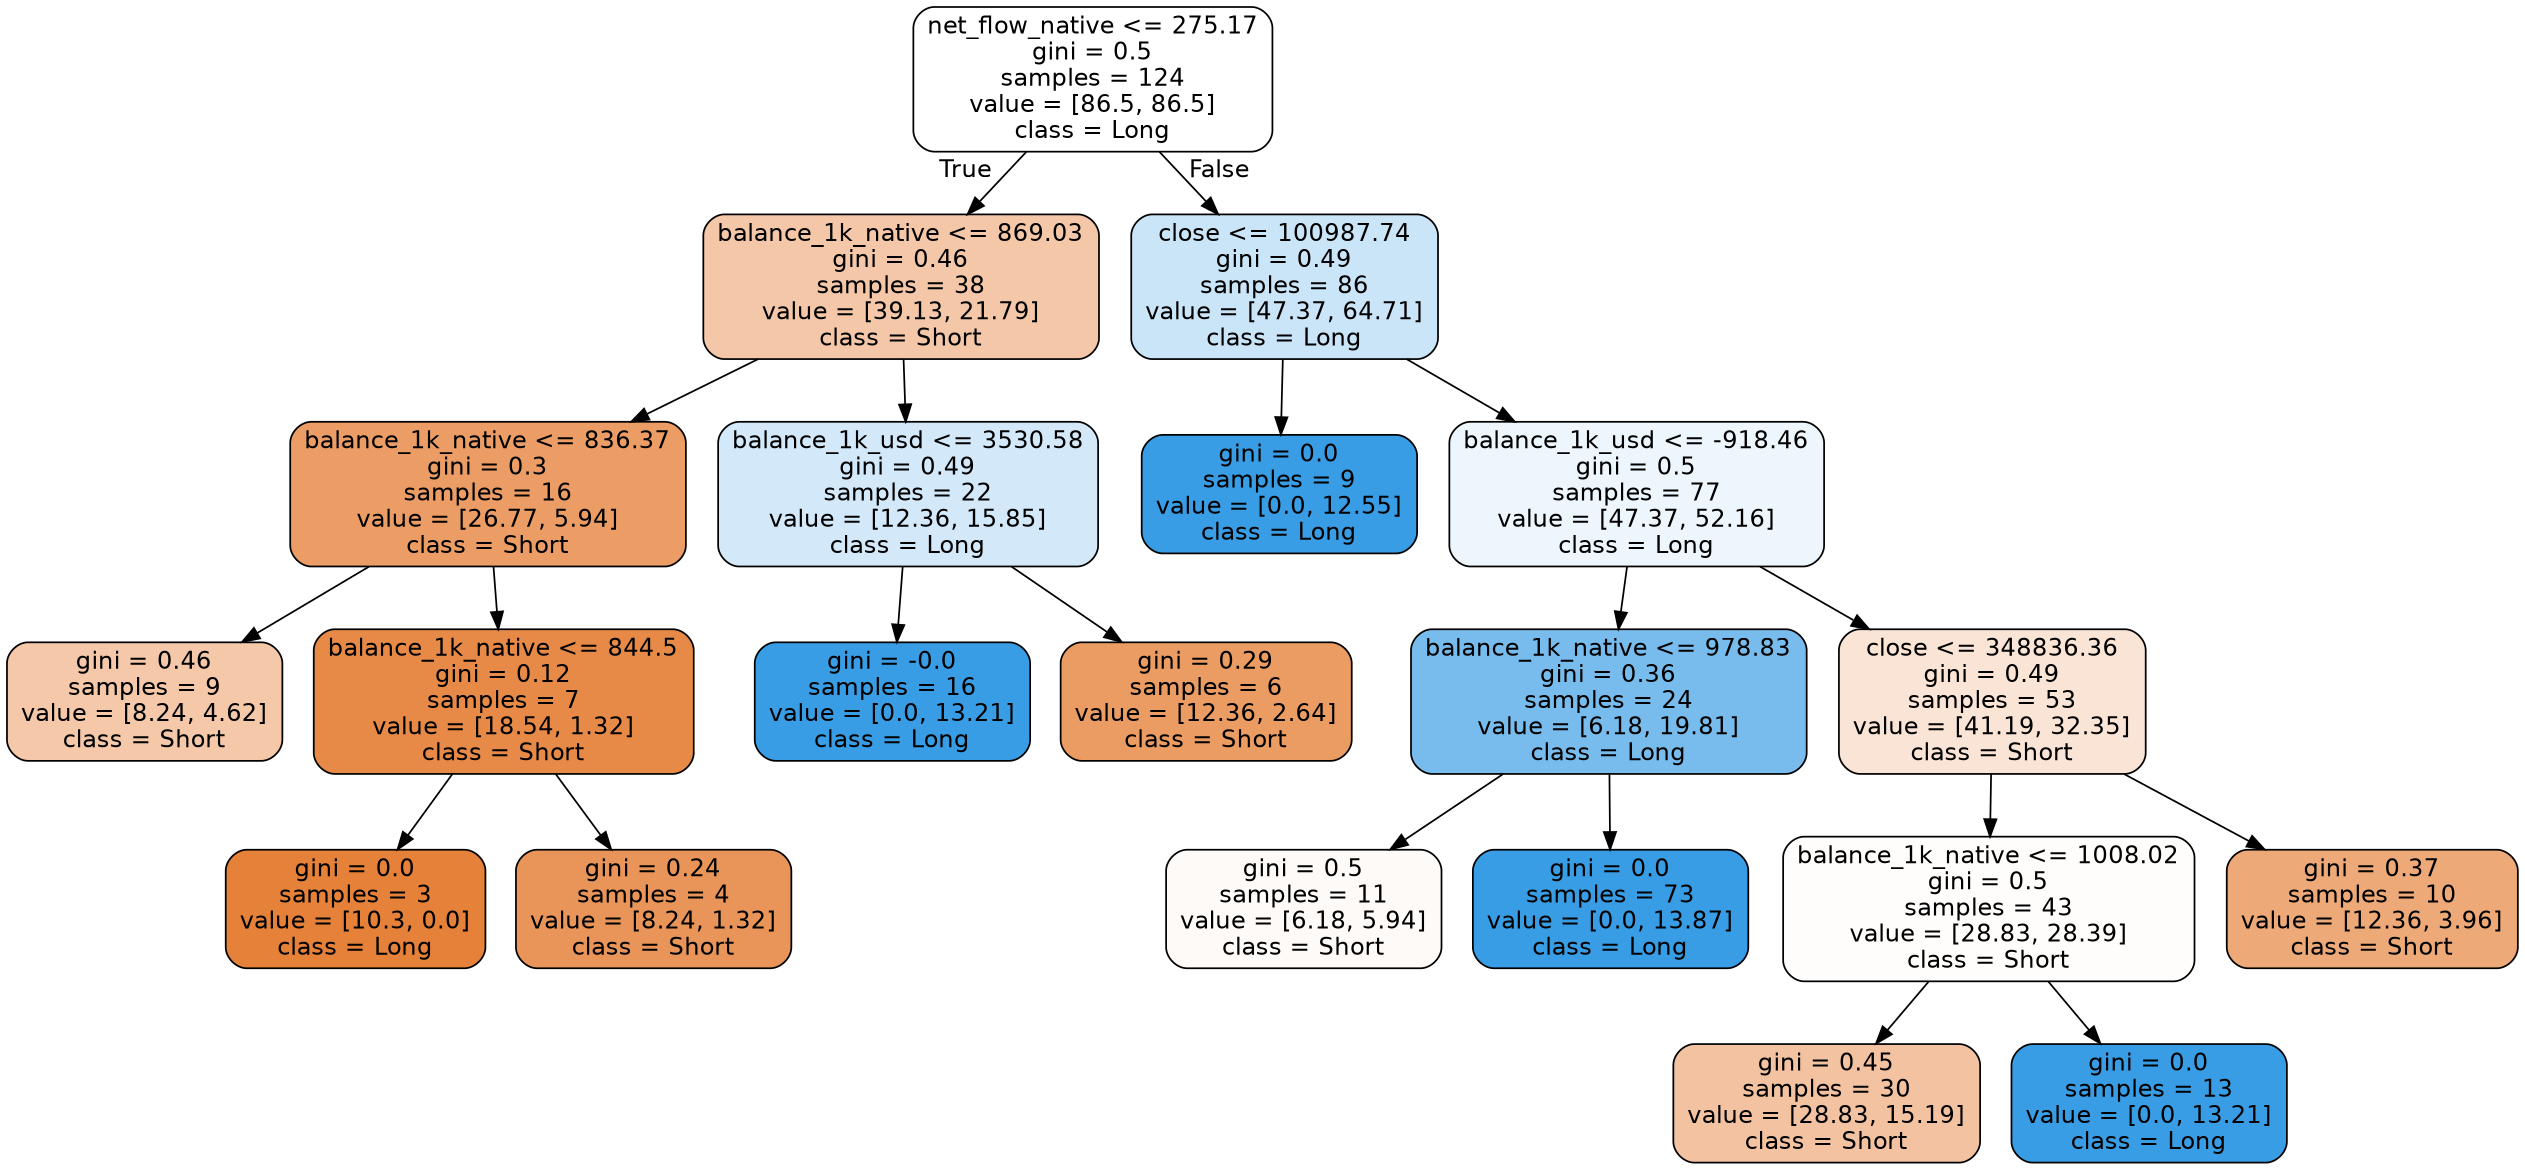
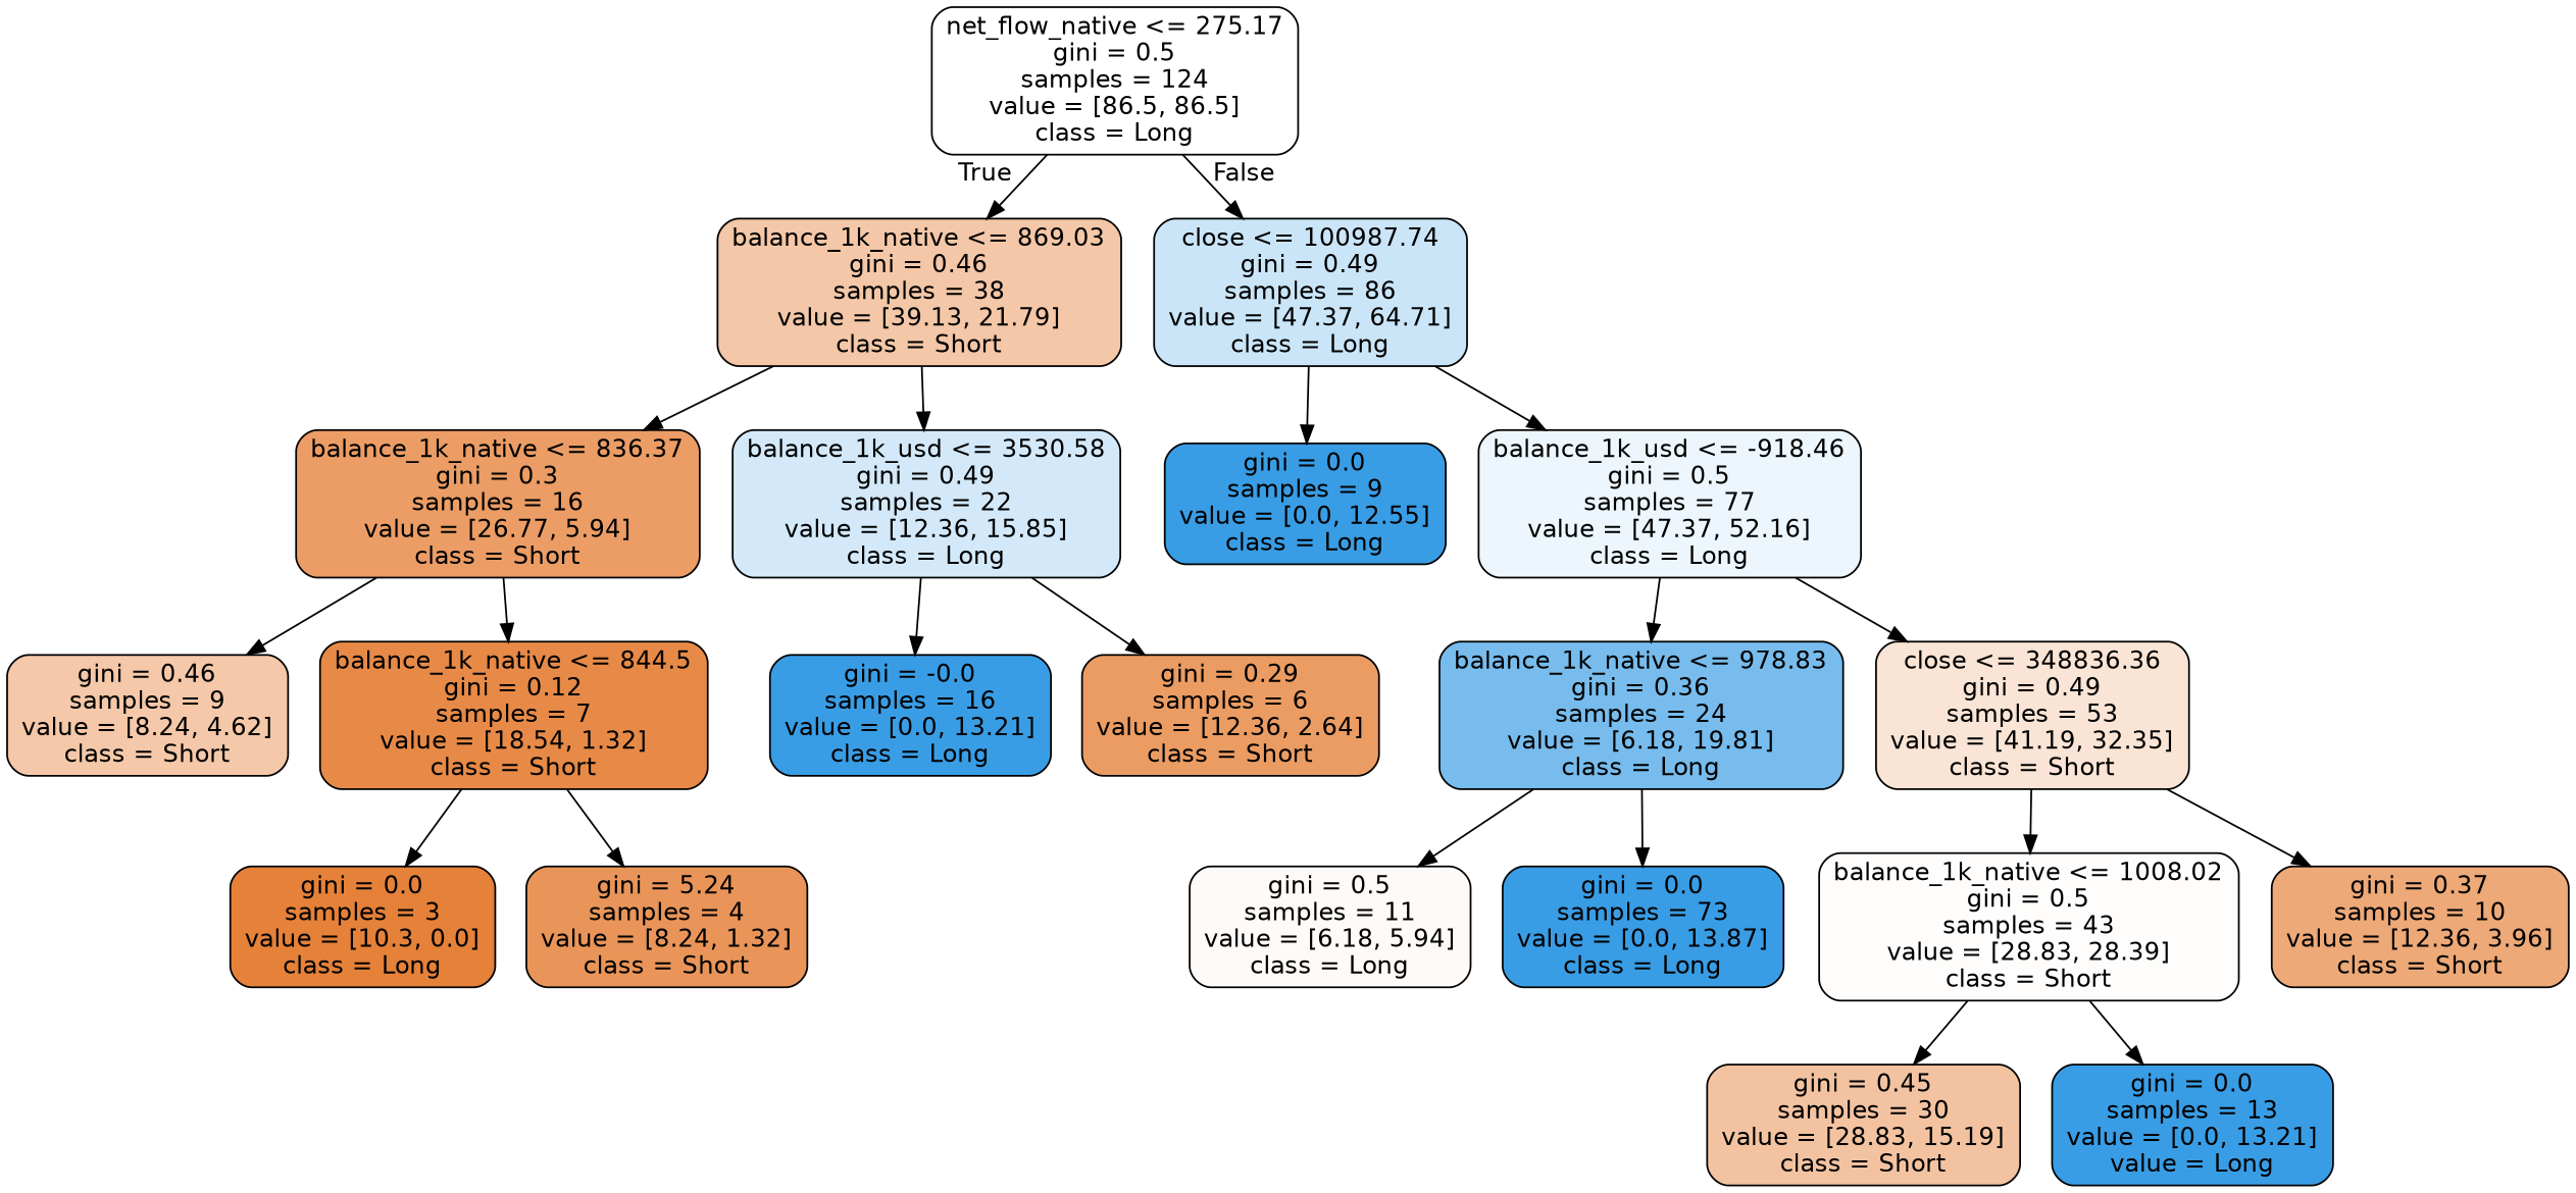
  digraph {
    node [color=black fillcolor="#399de5" fontname=helvetica shape=box style="filled, rounded"]
    edge [fontname=helvetica]
    n1 [fillcolor="#ffffff" label="net_flow_native <= 275.17\ngini = 0.5\nsamples = 124\nvalue = [86.5, 86.5]\nclass = Long"]
    n2 [fillcolor="#f3c7a7" label="balance_1k_native <= 869.03\ngini = 0.46\nsamples = 38\nvalue = [39.13, 21.79]\nclass = Short"]
    n3 [fillcolor="#cae5f8" label="close <= 100987.74\ngini = 0.49\nsamples = 86\nvalue = [47.37, 64.71]\nclass = Long"]
    n4 [fillcolor="#eb9d65" label="balance_1k_native <= 836.37\ngini = 0.3\nsamples = 16\nvalue = [26.77, 5.94]\nclass = Short"]
    n5 [fillcolor="#d3e9f9" label="balance_1k_usd <= 3530.58\ngini = 0.49\nsamples = 22\nvalue = [12.36, 15.85]\nclass = Long"]
    n6 [label="gini = 0.0\nsamples = 9\nvalue = [0.0, 12.55]\nclass = Long"]
    n7 [fillcolor="#edf6fd" label="balance_1k_usd <= -918.46\ngini = 0.5\nsamples = 77\nvalue = [47.37, 52.16]\nclass = Long"]
    n8 [fillcolor="#f4c8a8" label="gini = 0.46\nsamples = 9\nvalue = [8.24, 4.62]\nclass = Short"]
    n9 [fillcolor="#e78a47" label="balance_1k_native <= 844.5\ngini = 0.12\nsamples = 7\nvalue = [18.54, 1.32]\nclass = Short"]
    n10 [label="gini = -0.0\nsamples = 16\nvalue = [0.0, 13.21]\nclass = Long"]
    n11 [fillcolor="#eb9c63" label="gini = 0.29\nsamples = 6\nvalue = [12.36, 2.64]\nclass = Short"]
    n12 [fillcolor="#e58139" label="gini = 0.0\nsamples = 3\nvalue = [10.3, 0.0]\nclass = Long"]
-   n13 [fillcolor="#e99559" label="gini = 0.24\nsamples = 4\nvalue = [8.24, 1.32]\nclass = Short"]
+   n13 [fillcolor="#e99559" label="gini = 5.24\nsamples = 4\nvalue = [8.24, 1.32]\nclass = Short"]
    n14 [fillcolor="#77bced" label="balance_1k_native <= 978.83\ngini = 0.36\nsamples = 24\nvalue = [6.18, 19.81]\nclass = Long"]
    n15 [fillcolor="#f9e4d5" label="close <= 348836.36\ngini = 0.49\nsamples = 53\nvalue = [41.19, 32.35]\nclass = Short"]
-   n16 [fillcolor="#fefaf7" label="gini = 0.5\nsamples = 11\nvalue = [6.18, 5.94]\nclass = Short"]
+   n16 [fillcolor="#fefaf7" label="gini = 0.5\nsamples = 11\nvalue = [6.18, 5.94]\nclass = Long"]
    n17 [label="gini = 0.0\nsamples = 73\nvalue = [0.0, 13.87]\nclass = Long"]
    n18 [fillcolor="#fffdfc" label="balance_1k_native <= 1008.02\ngini = 0.5\nsamples = 43\nvalue = [28.83, 28.39]\nclass = Short"]
    n19 [fillcolor="#eda978" label="gini = 0.37\nsamples = 10\nvalue = [12.36, 3.96]\nclass = Short"]
    n20 [fillcolor="#f3c3a1" label="gini = 0.45\nsamples = 30\nvalue = [28.83, 15.19]\nclass = Short"]
-   n21 [label="gini = 0.0\nsamples = 13\nvalue = [0.0, 13.21]\nclass = Long"]
+   n21 [label="gini = 0.0\nsamples = 13\nvalue = [0.0, 13.21]\nvalue = Long"]
    n1 -> n2 [headlabel=True labelangle=45 labeldistance=2.5]
    n1 -> n3 [headlabel=False labelangle=-45 labeldistance=2.5]
    n2 -> n4
    n2 -> n5
    n3 -> n6
    n3 -> n7
    n4 -> n8
    n4 -> n9
    n5 -> n10
    n5 -> n11
    n7 -> n14
    n7 -> n15
    n9 -> n12
    n9 -> n13
    n14 -> n16
    n14 -> n17
    n15 -> n18
    n15 -> n19
    n18 -> n20
    n18 -> n21
  }
